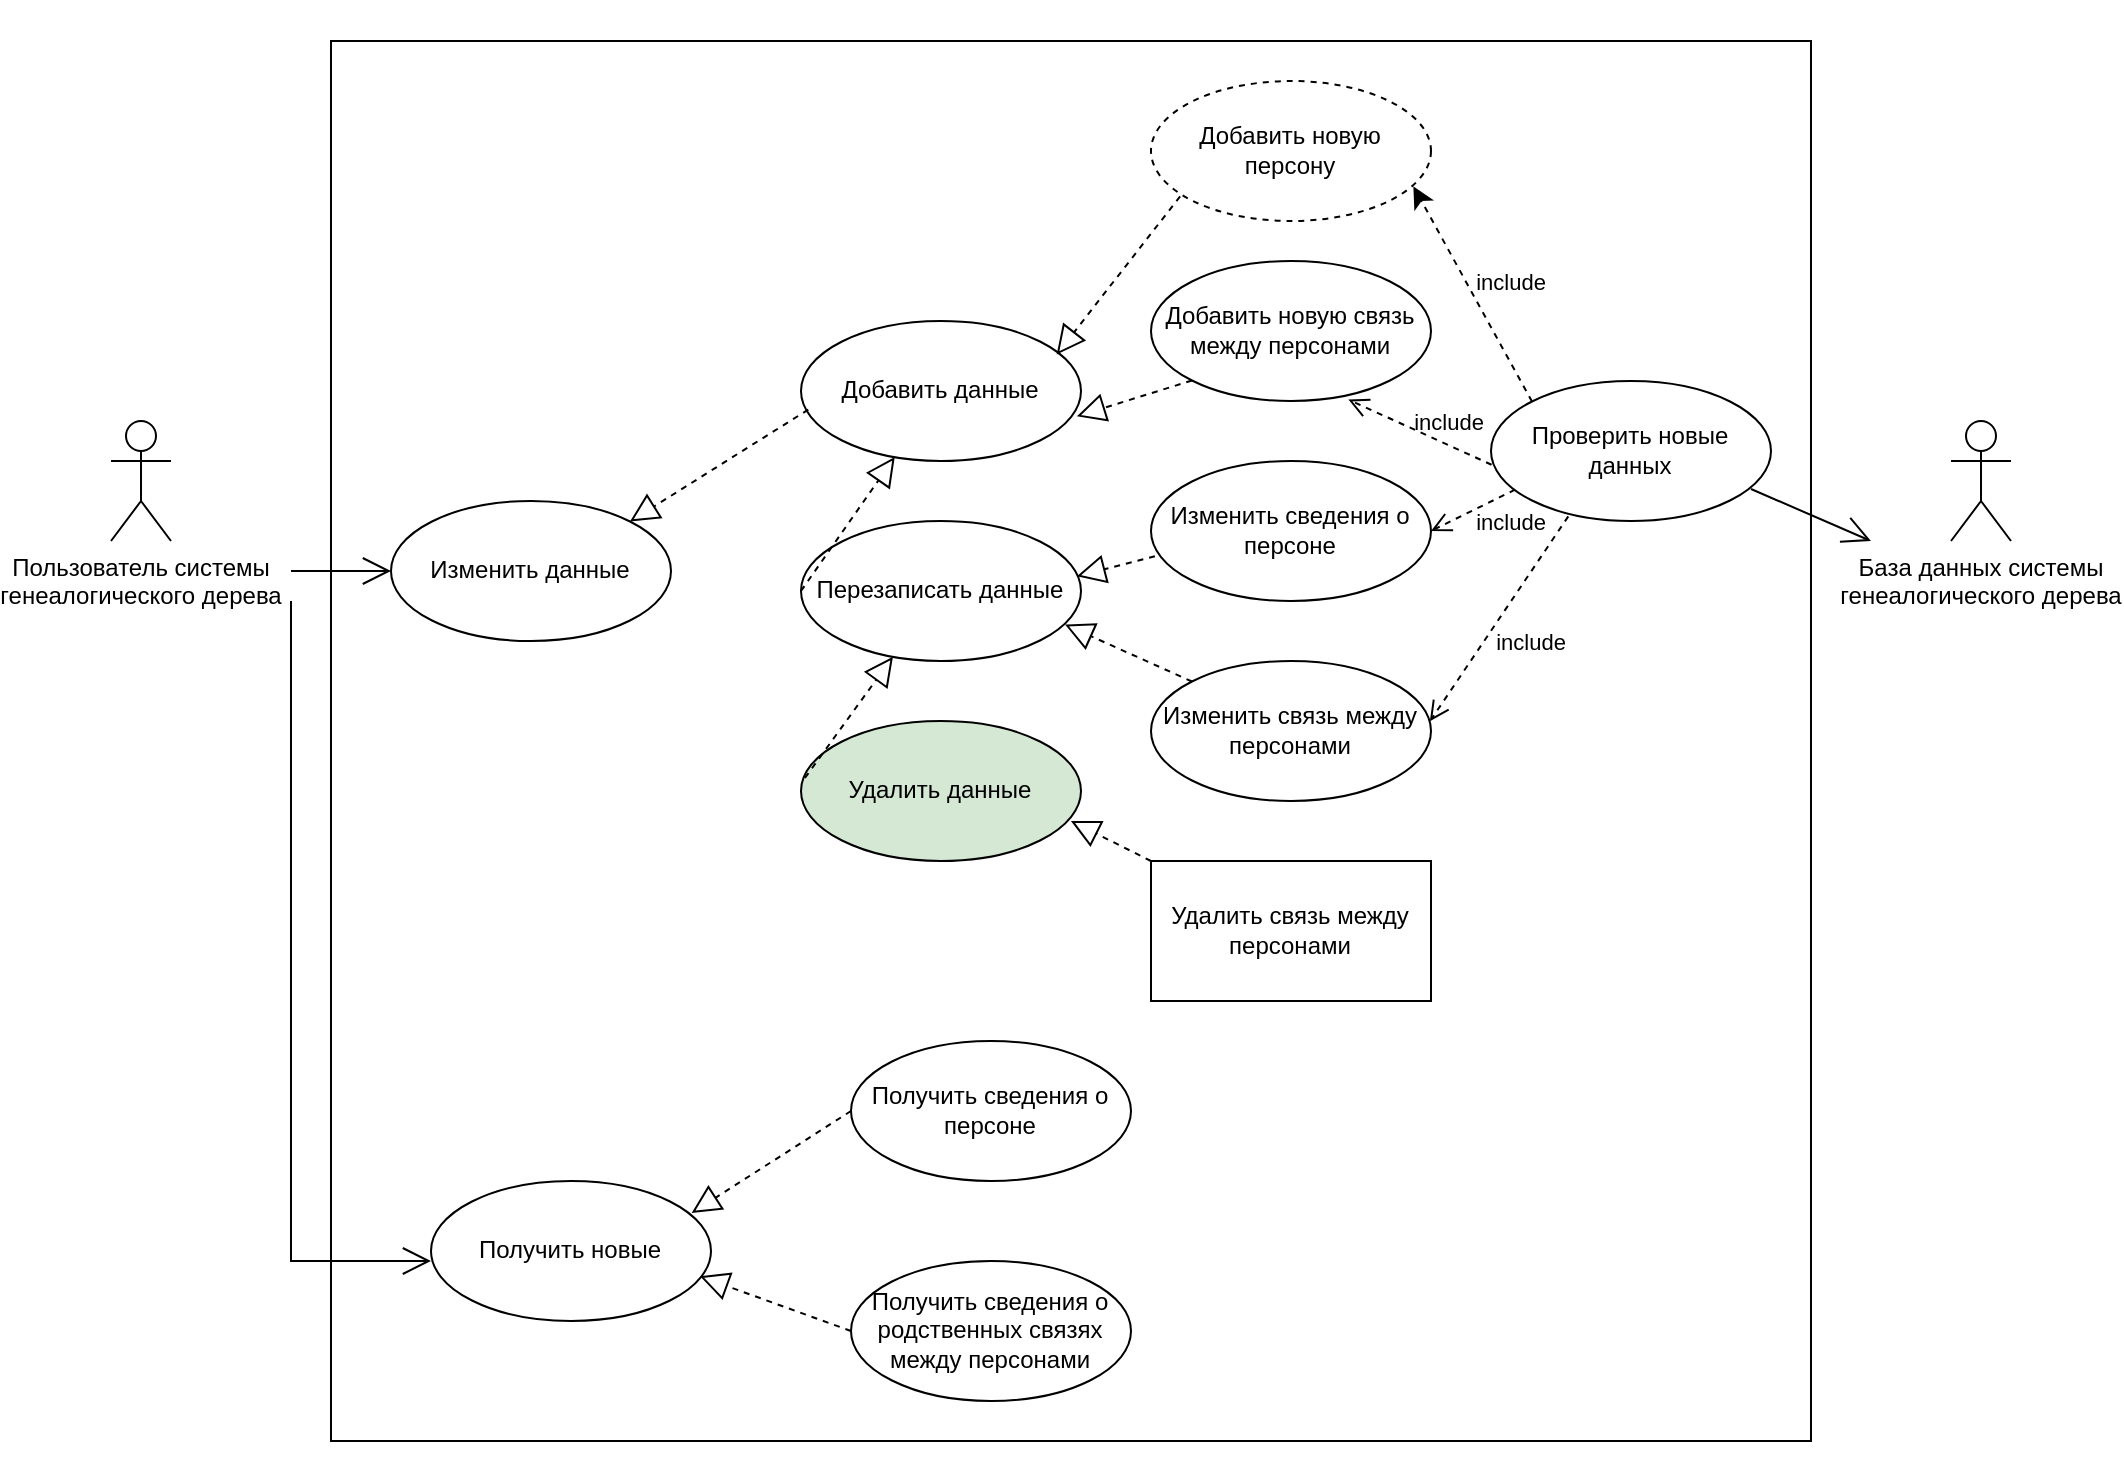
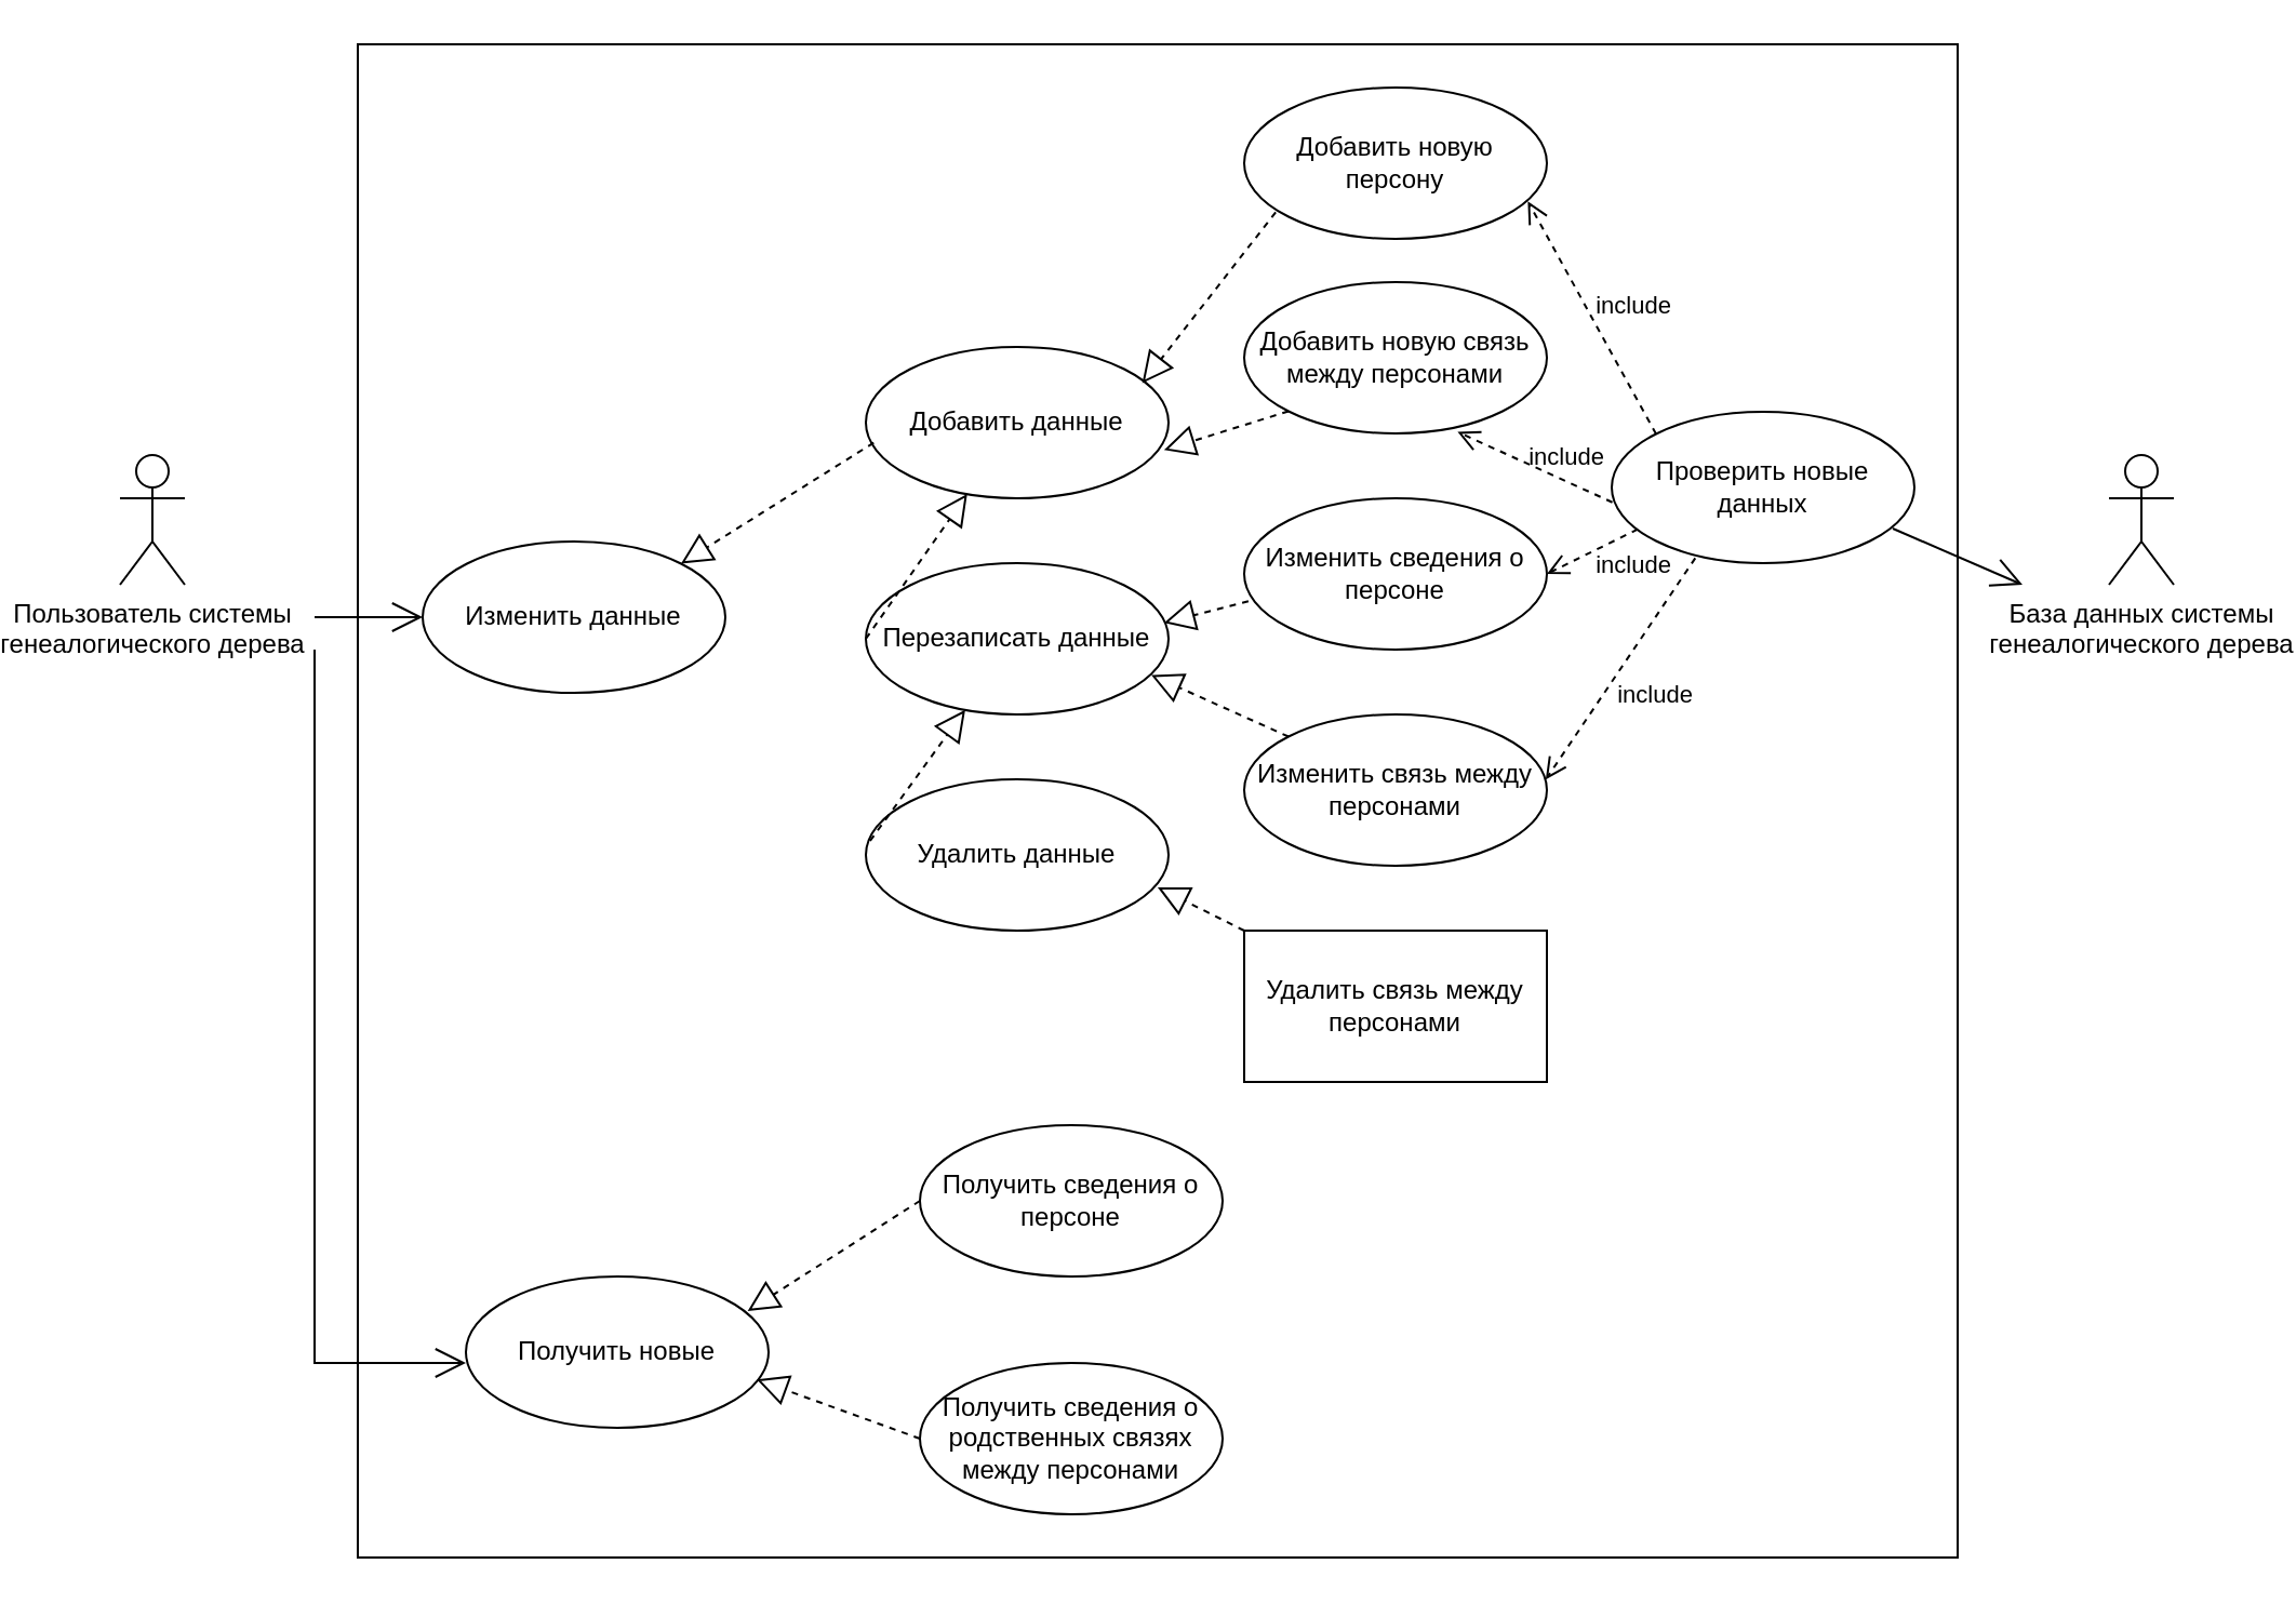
  <mxCell id="0" />
  <mxCell id="1" parent="0" />
  <mxCell id="2" value="" style="rounded=0;whiteSpace=wrap;html=1;strokeWidth=1;perimeterSpacing=0;fillColor=none;" vertex="1" parent="1"><mxGeometry x="130" y="20" width="740" height="700" as="geometry" /></mxCell>
  <mxCell id="3" value="Пользователь системы&lt;div&gt;генеалогического дерева&lt;/div&gt;" style="shape=umlActor;verticalLabelPosition=bottom;verticalAlign=top;html=1;align=center;horizontal=1;" vertex="1" parent="1"><mxGeometry x="20" y="210" width="30" height="60" as="geometry" /></mxCell>
  <mxCell id="4" value="База данных&amp;nbsp;&lt;span style=&quot;background-color: transparent; color: light-dark(rgb(0, 0, 0), rgb(255, 255, 255));&quot;&gt;системы&lt;/span&gt;&lt;div&gt;&lt;span style=&quot;background-color: transparent; color: light-dark(rgb(0, 0, 0), rgb(255, 255, 255));&quot;&gt;генеалогического дерева&lt;/span&gt;&lt;/div&gt;" style="shape=umlActor;verticalLabelPosition=bottom;verticalAlign=top;html=1;" vertex="1" parent="1"><mxGeometry x="940" y="210" width="30" height="60" as="geometry" /></mxCell>
  <mxCell id="5" value="Добавить данные" style="ellipse;whiteSpace=wrap;html=1;" vertex="1" parent="1"><mxGeometry x="365" y="160" width="140" height="70" as="geometry" /></mxCell>
  <mxCell id="6" value="Перезаписать данные" style="ellipse;whiteSpace=wrap;html=1;" vertex="1" parent="1"><mxGeometry x="365" y="260" width="140" height="70" as="geometry" /></mxCell>
- <mxCell id="7" value="Удалить данные" style="ellipse;whiteSpace=wrap;html=1;fillColor=#d5e8d4;" vertex="1" parent="1"><mxGeometry x="365" y="360" width="140" height="70" as="geometry" /></mxCell>
+ <mxCell id="7" value="Удалить данные" style="ellipse;whiteSpace=wrap;html=1;" vertex="1" parent="1"><mxGeometry x="365" y="360" width="140" height="70" as="geometry" /></mxCell>
  <mxCell id="8" value="Проверить новые данных" style="ellipse;whiteSpace=wrap;html=1;" vertex="1" parent="1"><mxGeometry x="710" y="190" width="140" height="70" as="geometry" /></mxCell>
  <mxCell id="9" value="Изменить данные" style="ellipse;whiteSpace=wrap;html=1;" vertex="1" parent="1"><mxGeometry x="160" y="250" width="140" height="70" as="geometry" /></mxCell>
  <mxCell id="10" value="Получить новые" style="ellipse;whiteSpace=wrap;html=1;" vertex="1" parent="1"><mxGeometry x="180" y="590" width="140" height="70" as="geometry" /></mxCell>
  <mxCell id="11" value="Удалить связь между персонами" style="whiteSpace=wrap;html=1;rounded=0;" vertex="1" parent="1"><mxGeometry x="540" y="430" width="140" height="70" as="geometry" /></mxCell>
  <mxCell id="12" value="Изменить связь между персонами" style="ellipse;whiteSpace=wrap;html=1;" vertex="1" parent="1"><mxGeometry x="540" y="330" width="140" height="70" as="geometry" /></mxCell>
  <mxCell id="13" value="Изменить сведения о персоне" style="ellipse;whiteSpace=wrap;html=1;" vertex="1" parent="1"><mxGeometry x="540" y="230" width="140" height="70" as="geometry" /></mxCell>
  <mxCell id="14" value="Добавить новую связь между персонами" style="ellipse;whiteSpace=wrap;html=1;" vertex="1" parent="1"><mxGeometry x="540" y="130" width="140" height="70" as="geometry" /></mxCell>
- <mxCell id="15" value="Добавить новую персону" style="ellipse;whiteSpace=wrap;html=1;dashed=1;" vertex="1" parent="1"><mxGeometry x="540" y="40" width="140" height="70" as="geometry" /></mxCell>
+ <mxCell id="15" value="Добавить новую персону" style="ellipse;whiteSpace=wrap;html=1;" vertex="1" parent="1"><mxGeometry x="540" y="40" width="140" height="70" as="geometry" /></mxCell>
  <mxCell id="16" value="Получить сведения о персоне" style="ellipse;whiteSpace=wrap;html=1;" vertex="1" parent="1"><mxGeometry x="390" y="520" width="140" height="70" as="geometry" /></mxCell>
  <mxCell id="17" value="Получить сведения о родственных связях между персонами" style="ellipse;whiteSpace=wrap;html=1;" vertex="1" parent="1"><mxGeometry x="390" y="630" width="140" height="70" as="geometry" /></mxCell>
  <mxCell id="18" value="" style="endArrow=block;dashed=1;endFill=0;endSize=12;html=1;rounded=0;entryX=0.913;entryY=0.24;entryDx=0;entryDy=0;exitX=0.104;exitY=0.824;exitDx=0;exitDy=0;entryPerimeter=0;exitPerimeter=0;" edge="1" parent="1" source="15" target="5"><mxGeometry width="160" relative="1" as="geometry"><mxPoint x="345" y="74.5" as="sourcePoint" /><mxPoint x="505" y="74.5" as="targetPoint" /></mxGeometry></mxCell>
  <mxCell id="19" value="" style="endArrow=block;dashed=1;endFill=0;endSize=12;html=1;rounded=0;entryX=0.985;entryY=0.681;entryDx=0;entryDy=0;exitX=0;exitY=1;exitDx=0;exitDy=0;entryPerimeter=0;" edge="1" parent="1" source="14" target="5"><mxGeometry width="160" relative="1" as="geometry"><mxPoint x="550" y="85" as="sourcePoint" /><mxPoint x="515" y="205" as="targetPoint" /></mxGeometry></mxCell>
  <mxCell id="20" value="" style="endArrow=block;dashed=1;endFill=0;endSize=12;html=1;rounded=0;entryX=0.961;entryY=0.681;entryDx=0;entryDy=0;entryPerimeter=0;exitX=0;exitY=0.5;exitDx=0;exitDy=0;" edge="1" parent="1" source="17" target="10"><mxGeometry width="160" relative="1" as="geometry"><mxPoint x="530" y="320" as="sourcePoint" /><mxPoint x="690" y="320" as="targetPoint" /></mxGeometry></mxCell>
  <mxCell id="21" value="" style="endArrow=block;dashed=1;endFill=0;endSize=12;html=1;rounded=0;exitX=0;exitY=0.5;exitDx=0;exitDy=0;entryX=0.931;entryY=0.229;entryDx=0;entryDy=0;entryPerimeter=0;" edge="1" parent="1" source="16" target="10"><mxGeometry width="160" relative="1" as="geometry"><mxPoint x="530" y="320" as="sourcePoint" /><mxPoint x="320" y="600" as="targetPoint" /></mxGeometry></mxCell>
  <mxCell id="22" value="" style="endArrow=block;dashed=1;endFill=0;endSize=12;html=1;rounded=0;exitX=0;exitY=0;exitDx=0;exitDy=0;entryX=0.964;entryY=0.714;entryDx=0;entryDy=0;entryPerimeter=0;" edge="1" parent="1" source="11" target="7"><mxGeometry width="160" relative="1" as="geometry"><mxPoint x="530" y="320" as="sourcePoint" /><mxPoint x="690" y="320" as="targetPoint" /></mxGeometry></mxCell>
  <mxCell id="23" value="" style="endArrow=block;dashed=1;endFill=0;endSize=12;html=1;rounded=0;entryX=0.943;entryY=0.74;entryDx=0;entryDy=0;entryPerimeter=0;exitX=0;exitY=0;exitDx=0;exitDy=0;" edge="1" parent="1" source="12" target="6"><mxGeometry width="160" relative="1" as="geometry"><mxPoint x="530" y="320" as="sourcePoint" /><mxPoint x="690" y="320" as="targetPoint" /></mxGeometry></mxCell>
  <mxCell id="24" value="" style="endArrow=block;dashed=1;endFill=0;endSize=12;html=1;rounded=0;entryX=0.985;entryY=0.395;entryDx=0;entryDy=0;entryPerimeter=0;exitX=0.014;exitY=0.681;exitDx=0;exitDy=0;exitPerimeter=0;" edge="1" parent="1" source="13" target="6"><mxGeometry width="160" relative="1" as="geometry"><mxPoint x="530" y="320" as="sourcePoint" /><mxPoint x="690" y="320" as="targetPoint" /></mxGeometry></mxCell>
  <mxCell id="25" value="" style="endArrow=block;dashed=1;endFill=0;endSize=12;html=1;rounded=0;exitX=0.014;exitY=0.407;exitDx=0;exitDy=0;exitPerimeter=0;" edge="1" parent="1" source="7" target="6"><mxGeometry width="160" relative="1" as="geometry"><mxPoint x="530" y="320" as="sourcePoint" /><mxPoint x="690" y="320" as="targetPoint" /></mxGeometry></mxCell>
  <mxCell id="26" value="" style="endArrow=block;dashed=1;endFill=0;endSize=12;html=1;rounded=0;exitX=0;exitY=0.5;exitDx=0;exitDy=0;" edge="1" parent="1" source="6" target="5"><mxGeometry width="160" relative="1" as="geometry"><mxPoint x="530" y="320" as="sourcePoint" /><mxPoint x="690" y="320" as="targetPoint" /></mxGeometry></mxCell>
  <mxCell id="27" value="" style="endArrow=block;dashed=1;endFill=0;endSize=12;html=1;rounded=0;exitX=0.026;exitY=0.633;exitDx=0;exitDy=0;exitPerimeter=0;entryX=1;entryY=0;entryDx=0;entryDy=0;" edge="1" parent="1" source="5" target="9"><mxGeometry width="160" relative="1" as="geometry"><mxPoint x="530" y="320" as="sourcePoint" /><mxPoint x="290" y="260" as="targetPoint" /></mxGeometry></mxCell>
  <mxCell id="28" value="include" style="html=1;verticalAlign=bottom;endArrow=open;dashed=1;endSize=8;curved=0;rounded=0;exitX=0.276;exitY=0.967;exitDx=0;exitDy=0;exitPerimeter=0;entryX=0.996;entryY=0.431;entryDx=0;entryDy=0;entryPerimeter=0;labelBackgroundColor=none;" edge="1" parent="1" source="8" target="12"><mxGeometry x="0.138" y="25" relative="1" as="geometry"><mxPoint x="650" y="320" as="sourcePoint" /><mxPoint x="570" y="320" as="targetPoint" /><mxPoint as="offset" /></mxGeometry></mxCell>
  <mxCell id="29" value="include" style="html=1;verticalAlign=bottom;endArrow=open;dashed=1;endSize=8;curved=0;rounded=0;exitX=0.086;exitY=0.776;exitDx=0;exitDy=0;entryX=1;entryY=0.5;entryDx=0;entryDy=0;exitPerimeter=0;labelBackgroundColor=none;" edge="1" parent="1" source="8" target="13"><mxGeometry x="-0.438" y="22" relative="1" as="geometry"><mxPoint x="650" y="320" as="sourcePoint" /><mxPoint x="570" y="320" as="targetPoint" /><mxPoint as="offset" /></mxGeometry></mxCell>
  <mxCell id="30" value="include" style="html=1;verticalAlign=bottom;endArrow=open;dashed=1;endSize=8;curved=0;rounded=0;exitX=0.002;exitY=0.598;exitDx=0;exitDy=0;exitPerimeter=0;labelBackgroundColor=none;entryX=0.705;entryY=0.99;entryDx=0;entryDy=0;entryPerimeter=0;" edge="1" parent="1" source="8" target="14"><mxGeometry x="-0.383" y="-2" relative="1" as="geometry"><mxPoint x="650" y="320" as="sourcePoint" /><mxPoint x="620" y="200" as="targetPoint" /><mxPoint as="offset" /></mxGeometry></mxCell>
- <mxCell id="31" value="include" style="html=1;verticalAlign=bottom;endArrow=classic;dashed=1;endSize=8;curved=0;rounded=0;entryX=0.937;entryY=0.752;entryDx=0;entryDy=0;entryPerimeter=0;exitX=0;exitY=0;exitDx=0;exitDy=0;labelBackgroundColor=none;" edge="1" parent="1" source="8" target="15"><mxGeometry x="-0.201" y="-15" relative="1" as="geometry"><mxPoint x="650" y="320" as="sourcePoint" /><mxPoint x="570" y="320" as="targetPoint" /><mxPoint as="offset" /></mxGeometry></mxCell>
+ <mxCell id="31" value="include" style="html=1;verticalAlign=bottom;endArrow=open;dashed=1;endSize=8;curved=0;rounded=0;entryX=0.937;entryY=0.752;entryDx=0;entryDy=0;entryPerimeter=0;exitX=0;exitY=0;exitDx=0;exitDy=0;labelBackgroundColor=none;" edge="1" parent="1" source="8" target="15"><mxGeometry x="-0.201" y="-15" relative="1" as="geometry"><mxPoint x="650" y="320" as="sourcePoint" /><mxPoint x="570" y="320" as="targetPoint" /><mxPoint as="offset" /></mxGeometry></mxCell>
  <mxCell id="32" value="" style="endArrow=open;endFill=1;endSize=12;html=1;rounded=0;" edge="1" parent="1"><mxGeometry width="160" relative="1" as="geometry"><mxPoint x="840" y="244" as="sourcePoint" /><mxPoint x="900" y="270" as="targetPoint" /></mxGeometry></mxCell>
  <mxCell id="33" value="" style="endArrow=open;endFill=1;endSize=12;html=1;rounded=0;entryX=0;entryY=0.5;entryDx=0;entryDy=0;" edge="1" parent="1" target="9"><mxGeometry width="160" relative="1" as="geometry"><mxPoint x="110" y="285" as="sourcePoint" /><mxPoint x="480" y="240" as="targetPoint" /></mxGeometry></mxCell>
  <mxCell id="34" value="" style="endArrow=open;endFill=1;endSize=12;html=1;rounded=0;" edge="1" parent="1"><mxGeometry width="160" relative="1" as="geometry"><mxPoint x="110" y="300" as="sourcePoint" /><mxPoint x="180" y="630" as="targetPoint" /><Array as="points"><mxPoint x="110" y="630" /></Array></mxGeometry></mxCell>
